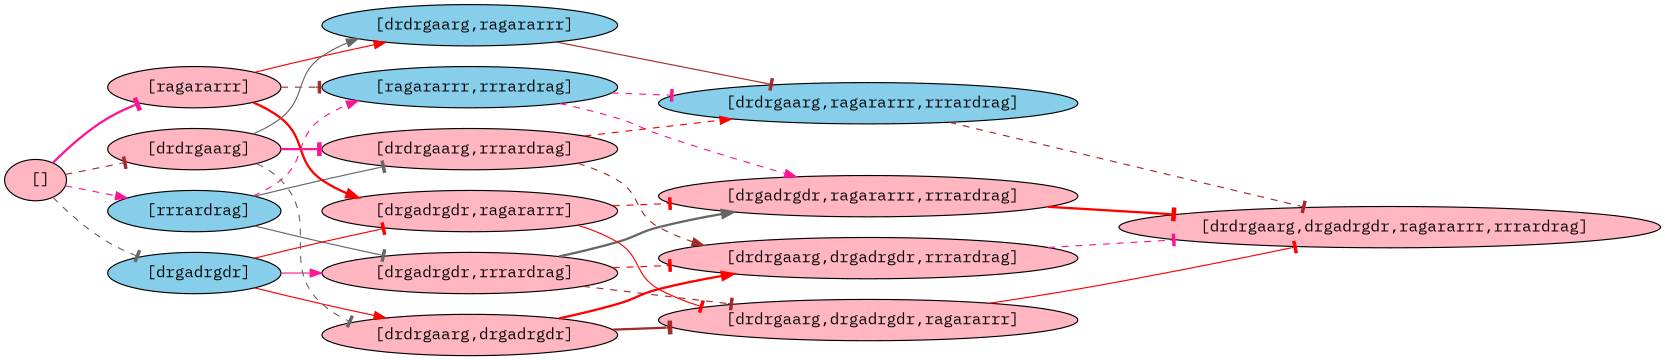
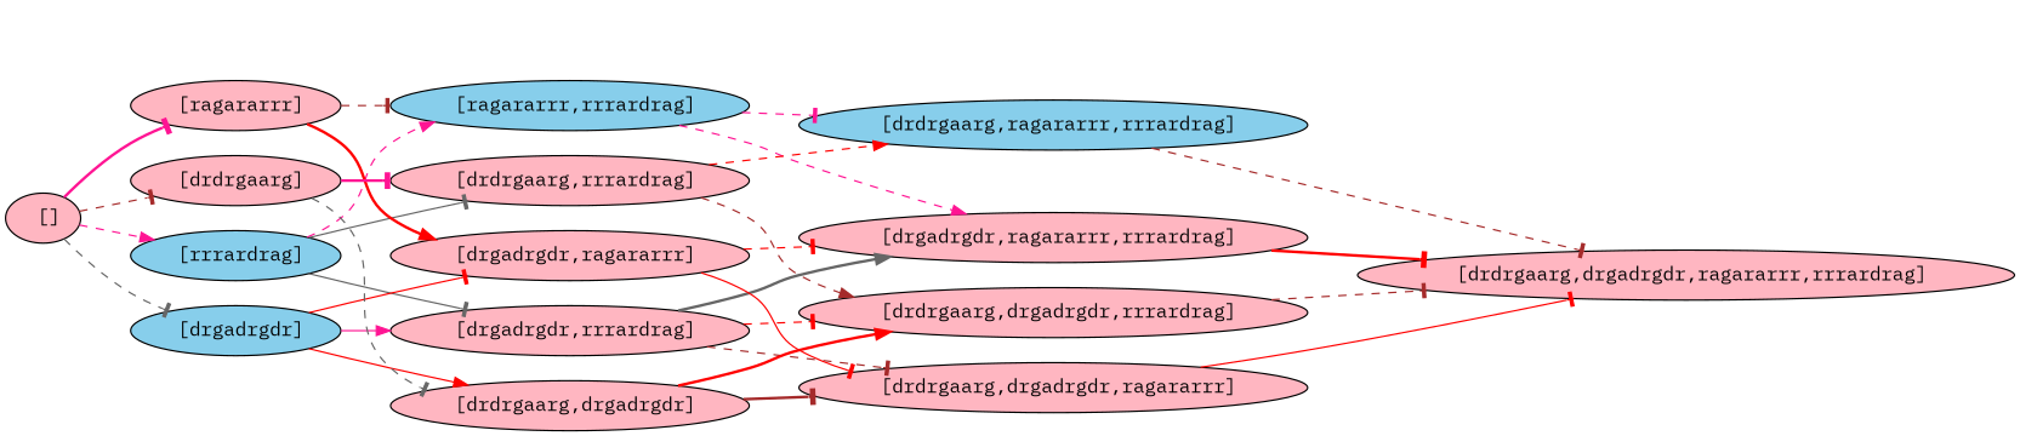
  digraph {
    fontname="IBM Plex Mono"
    rankdir=LR
    node [fillcolor=lightpink fontname="IBM Plex Mono" style=filled]
    edge [arrowhead=tee color=red fontname="IBM Plex Mono" style=dashed]
    n1 [label=" []"]
    n2 [fillcolor=skyblue label=" [rrrardrag]"]
    n3 [label=" [ragararrr]"]
    n4 [fillcolor=skyblue label=" [drgadrgdr]"]
    n5 [label=" [drdrgaarg]"]
    n6 [fillcolor=skyblue label=" [ragararrr,rrrardrag]"]
    n7 [label=" [drgadrgdr,rrrardrag]"]
    n8 [label=" [drdrgaarg,rrrardrag]"]
    n9 [label=" [drgadrgdr,ragararrr]"]
-   n10 [fillcolor=skyblue label=" [drdrgaarg,ragararrr]"]
    n11 [label=" [drdrgaarg,drgadrgdr]"]
    n12 [label=" [drgadrgdr,ragararrr,rrrardrag]"]
    n13 [fillcolor=skyblue label=" [drdrgaarg,ragararrr,rrrardrag]"]
    n14 [label=" [drdrgaarg,drgadrgdr,rrrardrag]"]
    n15 [label=" [drdrgaarg,drgadrgdr,ragararrr]"]
    n16 [label=" [drdrgaarg,drgadrgdr,ragararrr,rrrardrag]"]
    n1 -> n2 [arrowhead=normal color=deeppink]
    n1 -> n3 [color=deeppink style=bold]
    n1 -> n4 [color=gray40]
    n1 -> n5 [color=brown]
    n2 -> n6 [arrowhead=normal color=deeppink]
    n2 -> n7 [color=gray40 style=solid]
    n2 -> n8 [color=gray40 style=solid]
    n3 -> n6 [color=brown]
    n3 -> n9 [arrowhead=normal style=bold]
-   n3 -> n10 [arrowhead=normal style=solid]
    n4 -> n7 [arrowhead=normal color=deeppink style=solid]
    n4 -> n9 [style=solid]
    n4 -> n11 [arrowhead=normal style=solid]
    n5 -> n8 [color=deeppink style=bold]
-   n5 -> n10 [arrowhead=normal color=gray40 style=solid]
    n5 -> n11 [color=gray40]
    n6 -> n12 [arrowhead=normal color=deeppink]
    n6 -> n13 [color=deeppink]
    n7 -> n12 [arrowhead=normal color=gray40 style=bold]
    n7 -> n14
    n7 -> n15 [color=brown]
    n8 -> n13 [arrowhead=normal]
    n8 -> n14 [arrowhead=normal color=brown]
    n9 -> n12
    n9 -> n15 [style=solid]
-   n10 -> n13 [color=brown style=solid]
    n11 -> n14 [arrowhead=normal style=bold]
    n11 -> n15 [color=brown style=bold]
    n12 -> n16 [style=bold]
    n13 -> n16 [color=brown]
-   n14 -> n16 [color=deeppink]
+   n14 -> n16 [color=brown]
    n15 -> n16 [style=solid]
  }
